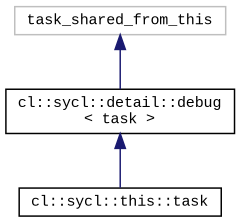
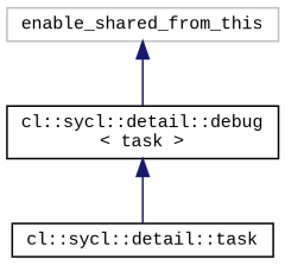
  digraph {
    fontname="Liberation Mono"
    rankdir=TB
    node [color=black fontname="Liberation Mono" fontsize=10 shape=record]
    edge [color=midnightblue dir=back fontname="Liberation Mono" fontsize=10 labelfontname=Helvetica labelfontsize=10 style=solid]
    n1 [height=0.2 label="cl::sycl::detail::debug\l\< task \>" width=0.4]
-   n2 [height=0.2 label="cl::sycl::this::task" width=0.4]
-   n3 [color=grey75 height=0.2 label=task_shared_from_this width=0.4]
+   n2 [height=0.2 label="cl::sycl::detail::task" width=0.4]
+   n3 [color=grey75 height=0.2 label=enable_shared_from_this width=0.4]
    n1 -> n2
    n3 -> n1
  }
